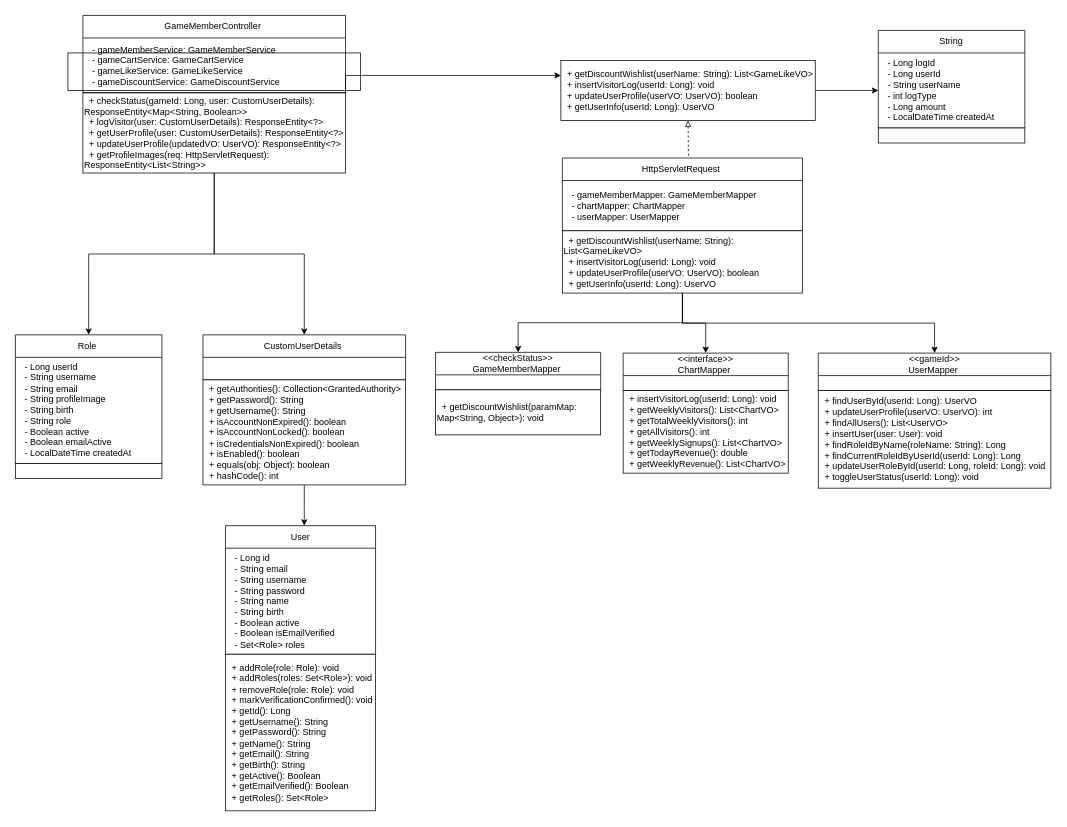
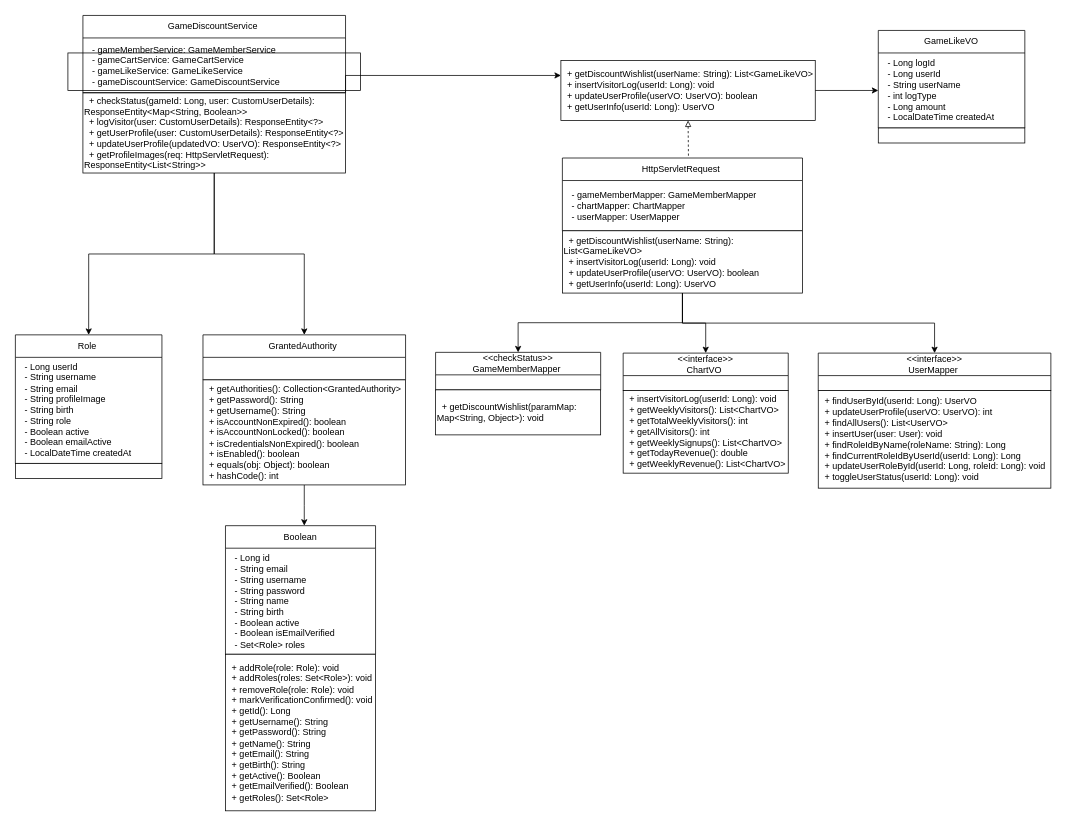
  <mxCell id="0" />
  <mxCell id="1" parent="0" />
  <mxCell id="2" value="" style="rounded=0;whiteSpace=wrap;html=1;strokeColor=light-dark(#000000,#FF2759);" vertex="1" parent="1"><mxGeometry x="90" y="70" width="390" height="50" as="geometry" /></mxCell>
  <mxCell id="3" value="" style="endArrow=classic;html=1;rounded=0;exitX=1;exitY=0;exitDx=0;exitDy=0;entryX=0;entryY=0.25;entryDx=0;entryDy=0;edgeStyle=orthogonalEdgeStyle;" edge="1" parent="1" source="10" target="8"><mxGeometry width="50" height="50" relative="1" as="geometry"><mxPoint x="299" y="253" as="sourcePoint" /><mxPoint x="819" y="353" as="targetPoint" /></mxGeometry></mxCell>
  <mxCell id="4" value="" style="endArrow=block;html=1;rounded=0;entryX=0.5;entryY=1;entryDx=0;entryDy=0;exitX=0.525;exitY=-0.031;exitDx=0;exitDy=0;dashed=1;endFill=0;exitPerimeter=0;" edge="1" parent="1" source="39" target="8"><mxGeometry width="50" height="50" relative="1" as="geometry"><mxPoint x="389" y="263" as="sourcePoint" /><mxPoint x="674" y="383" as="targetPoint" /></mxGeometry></mxCell>
  <mxCell id="5" style="edgeStyle=orthogonalEdgeStyle;rounded=0;orthogonalLoop=1;jettySize=auto;html=1;entryX=0.5;entryY=0;entryDx=0;entryDy=0;" edge="1" parent="1" source="40" target="14"><mxGeometry relative="1" as="geometry" /></mxCell>
  <mxCell id="6" style="edgeStyle=orthogonalEdgeStyle;rounded=0;orthogonalLoop=1;jettySize=auto;html=1;entryX=0.5;entryY=0;entryDx=0;entryDy=0;" edge="1" parent="1" source="40" target="17"><mxGeometry relative="1" as="geometry" /></mxCell>
  <mxCell id="7" value="" style="group" vertex="1" connectable="0" parent="1"><mxGeometry x="686" y="30" width="410" height="164.63" as="geometry" /></mxCell>
  <mxCell id="8" value="&lt;div&gt;&amp;nbsp; + getDiscountWishlist(userName: String): List&amp;lt;GameLikeVO&amp;gt;&lt;/div&gt;&lt;div&gt;&amp;nbsp; + insertVisitorLog(userId: Long): void&lt;/div&gt;&lt;div&gt;&amp;nbsp; + updateUserProfile(userVO: UserVO): boolean&lt;/div&gt;&lt;div&gt;&amp;nbsp; + getUserInfo(userId: Long): UserVO&lt;/div&gt;" style="rounded=0;whiteSpace=wrap;html=1;align=left;container=0;" vertex="1" parent="7"><mxGeometry x="61" y="50" width="339" height="80" as="geometry" /></mxCell>
  <mxCell id="9" value="" style="group" vertex="1" connectable="0" parent="1"><mxGeometry x="110" y="20" width="370" height="210" as="geometry" /></mxCell>
  <mxCell id="10" value="&lt;div&gt;&amp;nbsp; + checkStatus(gameId: Long, user: CustomUserDetails): ResponseEntity&amp;lt;Map&amp;lt;String, Boolean&amp;gt;&amp;gt;&lt;/div&gt;&lt;div&gt;&amp;nbsp; + logVisitor(user: CustomUserDetails): ResponseEntity&amp;lt;?&amp;gt;&lt;/div&gt;&lt;div&gt;&amp;nbsp; + getUserProfile(user: CustomUserDetails): ResponseEntity&amp;lt;?&amp;gt;&lt;/div&gt;&lt;div&gt;&amp;nbsp; + updateUserProfile(updatedVO: UserVO): ResponseEntity&amp;lt;?&amp;gt;&lt;/div&gt;&lt;div&gt;&amp;nbsp; + getProfileImages(req: HttpServletRequest): ResponseEntity&amp;lt;List&amp;lt;String&amp;gt;&amp;gt;&lt;/div&gt;" style="rounded=0;whiteSpace=wrap;html=1;align=left;container=0;" vertex="1" parent="9"><mxGeometry y="103.055" width="350" height="106.945" as="geometry" /></mxCell>
- <mxCell id="11" value="GameMemberController&amp;nbsp;" style="swimlane;fontStyle=0;childLayout=stackLayout;horizontal=1;startSize=30;horizontalStack=0;resizeParent=1;resizeParentMax=0;resizeLast=0;collapsible=1;marginBottom=0;whiteSpace=wrap;html=1;container=0;" vertex="1" parent="9"><mxGeometry width="350" height="103.055" as="geometry"><mxRectangle x="100" y="80" width="140" height="30" as="alternateBounds" /></mxGeometry></mxCell>
+ <mxCell id="11" value="GameDiscountService&amp;nbsp;" style="swimlane;fontStyle=0;childLayout=stackLayout;horizontal=1;startSize=30;horizontalStack=0;resizeParent=1;resizeParentMax=0;resizeLast=0;collapsible=1;marginBottom=0;whiteSpace=wrap;html=1;container=0;" vertex="1" parent="9"><mxGeometry width="350" height="103.055" as="geometry"><mxRectangle x="100" y="80" width="140" height="30" as="alternateBounds" /></mxGeometry></mxCell>
  <mxCell id="12" value="&lt;div&gt;&amp;nbsp; - gameMemberService: GameMemberService&lt;/div&gt;&lt;div&gt;&amp;nbsp; - gameCartService: GameCartService&lt;/div&gt;&lt;div&gt;&amp;nbsp; - gameLikeService: GameLikeService&lt;/div&gt;&lt;div&gt;&amp;nbsp; - gameDiscountService: GameDiscountService&lt;/div&gt;" style="text;strokeColor=none;fillColor=none;align=left;verticalAlign=middle;spacingLeft=4;spacingRight=4;overflow=hidden;points=[[0,0.5],[1,0.5]];portConstraint=eastwest;rotatable=0;whiteSpace=wrap;html=1;container=0;" vertex="1" parent="9"><mxGeometry y="35.103" width="350" height="64.371" as="geometry" /></mxCell>
  <mxCell id="13" value="" style="group" vertex="1" connectable="0" parent="1"><mxGeometry x="580" y="469" width="220" height="120" as="geometry" /></mxCell>
  <mxCell id="14" value="&lt;div&gt;&amp;lt;&amp;lt;checkStatus&amp;gt;&amp;gt;&lt;/div&gt;GameMemberMapper&amp;nbsp;" style="swimlane;fontStyle=0;childLayout=stackLayout;horizontal=1;startSize=30;horizontalStack=0;resizeParent=1;resizeParentMax=0;resizeLast=0;collapsible=1;marginBottom=0;whiteSpace=wrap;html=1;container=0;" vertex="1" parent="13"><mxGeometry width="220" height="50" as="geometry"><mxRectangle x="100" y="80" width="140" height="30" as="alternateBounds" /></mxGeometry></mxCell>
  <mxCell id="15" value="&amp;nbsp; + getDiscountWishlist(paramMap: Map&amp;lt;String, Object&amp;gt;): void" style="rounded=0;whiteSpace=wrap;html=1;align=left;container=0;" vertex="1" parent="13"><mxGeometry y="50" width="220" height="60" as="geometry" /></mxCell>
  <mxCell id="16" value="" style="group" vertex="1" connectable="0" parent="1"><mxGeometry x="830" y="470" width="300" height="220" as="geometry" /></mxCell>
- <mxCell id="17" value="&lt;div&gt;&amp;lt;&amp;lt;interface&amp;gt;&amp;gt;&lt;/div&gt;ChartMapper&amp;nbsp;" style="swimlane;fontStyle=0;childLayout=stackLayout;horizontal=1;startSize=30;horizontalStack=0;resizeParent=1;resizeParentMax=0;resizeLast=0;collapsible=1;marginBottom=0;whiteSpace=wrap;html=1;container=0;" vertex="1" parent="16"><mxGeometry width="220" height="50" as="geometry"><mxRectangle x="100" y="80" width="140" height="30" as="alternateBounds" /></mxGeometry></mxCell>
+ <mxCell id="17" value="&lt;div&gt;&amp;lt;&amp;lt;interface&amp;gt;&amp;gt;&lt;/div&gt;ChartVO&amp;nbsp;" style="swimlane;fontStyle=0;childLayout=stackLayout;horizontal=1;startSize=30;horizontalStack=0;resizeParent=1;resizeParentMax=0;resizeLast=0;collapsible=1;marginBottom=0;whiteSpace=wrap;html=1;container=0;" vertex="1" parent="16"><mxGeometry width="220" height="50" as="geometry"><mxRectangle x="100" y="80" width="140" height="30" as="alternateBounds" /></mxGeometry></mxCell>
  <mxCell id="18" value="&lt;div&gt;&amp;nbsp; + insertVisitorLog(userId: Long): void&lt;/div&gt;&lt;div&gt;&amp;nbsp; + getWeeklyVisitors(): List&amp;lt;ChartVO&amp;gt;&lt;/div&gt;&lt;div&gt;&amp;nbsp; + getTotalWeeklyVisitors(): int&lt;/div&gt;&lt;div&gt;&amp;nbsp; + getAllVisitors(): int&lt;/div&gt;&lt;div&gt;&amp;nbsp; + getWeeklySignups(): List&amp;lt;ChartVO&amp;gt;&lt;/div&gt;&lt;div&gt;&amp;nbsp; + getTodayRevenue(): double&lt;/div&gt;&lt;div&gt;&amp;nbsp; + getWeeklyRevenue(): List&amp;lt;ChartVO&amp;gt;&lt;/div&gt;" style="rounded=0;whiteSpace=wrap;html=1;align=left;container=0;" vertex="1" parent="16"><mxGeometry y="50" width="220" height="110" as="geometry" /></mxCell>
  <mxCell id="19" style="edgeStyle=orthogonalEdgeStyle;rounded=0;orthogonalLoop=1;jettySize=auto;html=1;entryX=0.5;entryY=0;entryDx=0;entryDy=0;" edge="1" parent="1" source="10" target="34"><mxGeometry relative="1" as="geometry" /></mxCell>
- <mxCell id="20" value="&lt;div&gt;&amp;lt;&amp;lt;gameId&amp;gt;&amp;gt;&lt;/div&gt;UserMapper&amp;nbsp;" style="swimlane;fontStyle=0;childLayout=stackLayout;horizontal=1;startSize=30;horizontalStack=0;resizeParent=1;resizeParentMax=0;resizeLast=0;collapsible=1;marginBottom=0;whiteSpace=wrap;html=1;container=0;" vertex="1" parent="1"><mxGeometry x="1090" y="470" width="310" height="50" as="geometry"><mxRectangle x="100" y="80" width="140" height="30" as="alternateBounds" /></mxGeometry></mxCell>
+ <mxCell id="20" value="&lt;div&gt;&amp;lt;&amp;lt;interface&amp;gt;&amp;gt;&lt;/div&gt;UserMapper&amp;nbsp;" style="swimlane;fontStyle=0;childLayout=stackLayout;horizontal=1;startSize=30;horizontalStack=0;resizeParent=1;resizeParentMax=0;resizeLast=0;collapsible=1;marginBottom=0;whiteSpace=wrap;html=1;container=0;" vertex="1" parent="1"><mxGeometry x="1090" y="470" width="310" height="50" as="geometry"><mxRectangle x="100" y="80" width="140" height="30" as="alternateBounds" /></mxGeometry></mxCell>
  <mxCell id="21" value="&lt;div&gt;&amp;nbsp; + findUserById(userId: Long): UserVO&lt;/div&gt;&lt;div&gt;&amp;nbsp; + updateUserProfile(userVO: UserVO): int&lt;/div&gt;&lt;div&gt;&amp;nbsp; + findAllUsers(): List&amp;lt;UserVO&amp;gt;&lt;/div&gt;&lt;div&gt;&amp;nbsp; + insertUser(user: User): void&lt;/div&gt;&lt;div&gt;&amp;nbsp; + findRoleIdByName(roleName: String): Long&lt;/div&gt;&lt;div&gt;&amp;nbsp; + findCurrentRoleIdByUserId(userId: Long): Long&lt;/div&gt;&lt;div&gt;&amp;nbsp; + updateUserRoleById(userId: Long, roleId: Long): void&lt;/div&gt;&lt;div&gt;&amp;nbsp; + toggleUserStatus(userId: Long): void&lt;/div&gt;" style="rounded=0;whiteSpace=wrap;html=1;align=left;container=0;" vertex="1" parent="1"><mxGeometry x="1090" y="520" width="310" height="130" as="geometry" /></mxCell>
  <mxCell id="22" value="" style="group" vertex="1" connectable="0" parent="1"><mxGeometry x="270" y="445.68" width="270" height="200" as="geometry" /></mxCell>
- <mxCell id="23" value="CustomUserDetails&amp;nbsp;" style="swimlane;fontStyle=0;childLayout=stackLayout;horizontal=1;startSize=30;horizontalStack=0;resizeParent=1;resizeParentMax=0;resizeLast=0;collapsible=1;marginBottom=0;whiteSpace=wrap;html=1;container=0;" vertex="1" parent="22"><mxGeometry width="270" height="60" as="geometry"><mxRectangle x="100" y="80" width="140" height="30" as="alternateBounds" /></mxGeometry></mxCell>
+ <mxCell id="23" value="GrantedAuthority&amp;nbsp;" style="swimlane;fontStyle=0;childLayout=stackLayout;horizontal=1;startSize=30;horizontalStack=0;resizeParent=1;resizeParentMax=0;resizeLast=0;collapsible=1;marginBottom=0;whiteSpace=wrap;html=1;container=0;" vertex="1" parent="22"><mxGeometry width="270" height="60" as="geometry"><mxRectangle x="100" y="80" width="140" height="30" as="alternateBounds" /></mxGeometry></mxCell>
  <mxCell id="24" style="edgeStyle=orthogonalEdgeStyle;rounded=0;orthogonalLoop=1;jettySize=auto;html=1;" edge="1" parent="22" source="25"><mxGeometry relative="1" as="geometry"><mxPoint x="135" y="254.32" as="targetPoint" /></mxGeometry></mxCell>
  <mxCell id="25" value="&lt;div&gt;&amp;nbsp; + getAuthorities(): Collection&amp;lt;GrantedAuthority&amp;gt;&lt;/div&gt;&lt;div&gt;&amp;nbsp; + getPassword(): String&lt;/div&gt;&lt;div&gt;&amp;nbsp; + getUsername(): String&lt;/div&gt;&lt;div&gt;&amp;nbsp; + isAccountNonExpired(): boolean&lt;/div&gt;&lt;div&gt;&amp;nbsp; + isAccountNonLocked(): boolean&lt;/div&gt;&lt;div&gt;&amp;nbsp; + isCredentialsNonExpired(): boolean&lt;/div&gt;&lt;div&gt;&amp;nbsp; + isEnabled(): boolean&lt;/div&gt;&lt;div&gt;&amp;nbsp; + equals(obj: Object): boolean&lt;/div&gt;&lt;div&gt;&amp;nbsp; + hashCode(): int&lt;/div&gt;" style="rounded=0;whiteSpace=wrap;html=1;align=left;container=0;" vertex="1" parent="22"><mxGeometry y="60" width="270" height="140" as="geometry" /></mxCell>
  <mxCell id="26" value="" style="group" vertex="1" connectable="0" parent="1"><mxGeometry x="1170" y="40" width="195.31" height="150" as="geometry" /></mxCell>
- <mxCell id="27" value="String" style="swimlane;fontStyle=0;childLayout=stackLayout;horizontal=1;startSize=30;horizontalStack=0;resizeParent=1;resizeParentMax=0;resizeLast=0;collapsible=1;marginBottom=0;whiteSpace=wrap;html=1;container=0;" vertex="1" parent="26"><mxGeometry width="195.31" height="130" as="geometry"><mxRectangle x="100" y="80" width="140" height="30" as="alternateBounds" /></mxGeometry></mxCell>
+ <mxCell id="27" value="GameLikeVO" style="swimlane;fontStyle=0;childLayout=stackLayout;horizontal=1;startSize=30;horizontalStack=0;resizeParent=1;resizeParentMax=0;resizeLast=0;collapsible=1;marginBottom=0;whiteSpace=wrap;html=1;container=0;" vertex="1" parent="26"><mxGeometry width="195.31" height="130" as="geometry"><mxRectangle x="100" y="80" width="140" height="30" as="alternateBounds" /></mxGeometry></mxCell>
  <mxCell id="28" value="&lt;div&gt;&amp;nbsp; - Long logId&lt;/div&gt;&lt;div&gt;&amp;nbsp; - Long userId&lt;/div&gt;&lt;div&gt;&amp;nbsp; - String userName&lt;/div&gt;&lt;div&gt;&amp;nbsp; - int logType&lt;/div&gt;&lt;div&gt;&amp;nbsp; - Long amount&lt;/div&gt;&lt;div&gt;&amp;nbsp; - LocalDateTime createdAt&lt;/div&gt;" style="text;strokeColor=none;fillColor=none;align=left;verticalAlign=middle;spacingLeft=4;spacingRight=4;overflow=hidden;points=[[0,0.5],[1,0.5]];portConstraint=eastwest;rotatable=0;whiteSpace=wrap;html=1;container=0;" vertex="1" parent="26"><mxGeometry y="30" width="195.31" height="100" as="geometry" /></mxCell>
  <mxCell id="29" value="" style="rounded=0;whiteSpace=wrap;html=1;align=left;container=0;" vertex="1" parent="26"><mxGeometry y="130" width="195.31" height="20" as="geometry" /></mxCell>
  <mxCell id="30" value="" style="group" vertex="1" connectable="0" parent="1"><mxGeometry x="300" y="700" width="200" height="380" as="geometry" /></mxCell>
- <mxCell id="31" value="User" style="swimlane;fontStyle=0;childLayout=stackLayout;horizontal=1;startSize=30;horizontalStack=0;resizeParent=1;resizeParentMax=0;resizeLast=0;collapsible=1;marginBottom=0;whiteSpace=wrap;html=1;container=0;" vertex="1" parent="30"><mxGeometry width="200" height="171.36" as="geometry"><mxRectangle x="100" y="80" width="140" height="30" as="alternateBounds" /></mxGeometry></mxCell>
+ <mxCell id="31" value="Boolean" style="swimlane;fontStyle=0;childLayout=stackLayout;horizontal=1;startSize=30;horizontalStack=0;resizeParent=1;resizeParentMax=0;resizeLast=0;collapsible=1;marginBottom=0;whiteSpace=wrap;html=1;container=0;" vertex="1" parent="30"><mxGeometry width="200" height="171.36" as="geometry"><mxRectangle x="100" y="80" width="140" height="30" as="alternateBounds" /></mxGeometry></mxCell>
  <mxCell id="32" value="&lt;div&gt;&amp;nbsp; - Long id&lt;/div&gt;&lt;div&gt;&amp;nbsp; - String email&lt;/div&gt;&lt;div&gt;&amp;nbsp; - String username&lt;/div&gt;&lt;div&gt;&amp;nbsp; - String password&lt;/div&gt;&lt;div&gt;&amp;nbsp; - String name&lt;/div&gt;&lt;div&gt;&amp;nbsp; - String birth&lt;/div&gt;&lt;div&gt;&amp;nbsp; - Boolean active&lt;/div&gt;&lt;div&gt;&amp;nbsp; - Boolean isEmailVerified&lt;/div&gt;&lt;div&gt;&amp;nbsp; - Set&amp;lt;Role&amp;gt; roles&lt;/div&gt;" style="text;strokeColor=none;fillColor=none;align=left;verticalAlign=middle;spacingLeft=4;spacingRight=4;overflow=hidden;points=[[0,0.5],[1,0.5]];portConstraint=eastwest;rotatable=0;whiteSpace=wrap;html=1;container=0;" vertex="1" parent="30"><mxGeometry y="30" width="190" height="141.36" as="geometry" /></mxCell>
  <mxCell id="33" value="&lt;div&gt;&amp;nbsp; + addRole(role: Role): void&lt;/div&gt;&lt;div&gt;&amp;nbsp; + addRoles(roles: Set&amp;lt;Role&amp;gt;): void&lt;/div&gt;&lt;div&gt;&amp;nbsp; + removeRole(role: Role): void&lt;/div&gt;&lt;div&gt;&amp;nbsp; + markVerificationConfirmed(): void&lt;/div&gt;&lt;div&gt;&amp;nbsp; + getId(): Long&lt;/div&gt;&lt;div&gt;&amp;nbsp; + getUsername(): String&lt;/div&gt;&lt;div&gt;&amp;nbsp; + getPassword(): String&lt;/div&gt;&lt;div&gt;&amp;nbsp; + getName(): String&lt;/div&gt;&lt;div&gt;&amp;nbsp; + getEmail(): String&lt;/div&gt;&lt;div&gt;&amp;nbsp; + getBirth(): String&lt;/div&gt;&lt;div&gt;&amp;nbsp; + getActive(): Boolean&lt;/div&gt;&lt;div&gt;&amp;nbsp; + getEmailVerified(): Boolean&lt;/div&gt;&lt;div&gt;&amp;nbsp; + getRoles(): Set&amp;lt;Role&amp;gt;&lt;/div&gt;" style="rounded=0;whiteSpace=wrap;html=1;align=left;container=0;" vertex="1" parent="30"><mxGeometry y="171.36" width="200" height="208.64" as="geometry" /></mxCell>
  <mxCell id="34" value="Role&amp;nbsp;" style="swimlane;fontStyle=0;childLayout=stackLayout;horizontal=1;startSize=30;horizontalStack=0;resizeParent=1;resizeParentMax=0;resizeLast=0;collapsible=1;marginBottom=0;whiteSpace=wrap;html=1;container=0;" vertex="1" parent="1"><mxGeometry x="20" y="445.68" width="195.31" height="171.36" as="geometry"><mxRectangle x="100" y="80" width="140" height="30" as="alternateBounds" /></mxGeometry></mxCell>
  <mxCell id="35" value="&lt;div&gt;&amp;nbsp; - Long userId&lt;/div&gt;&lt;div&gt;&amp;nbsp; - String username&lt;/div&gt;&lt;div&gt;&amp;nbsp; - String email&lt;/div&gt;&lt;div&gt;&amp;nbsp; - String profileImage&lt;/div&gt;&lt;div&gt;&amp;nbsp; - String birth&lt;/div&gt;&lt;div&gt;&amp;nbsp; - String role&lt;/div&gt;&lt;div&gt;&amp;nbsp; - Boolean active&lt;/div&gt;&lt;div&gt;&amp;nbsp; - Boolean emailActive&lt;/div&gt;&lt;div&gt;&amp;nbsp; - LocalDateTime createdAt&lt;/div&gt;" style="text;strokeColor=none;fillColor=none;align=left;verticalAlign=middle;spacingLeft=4;spacingRight=4;overflow=hidden;points=[[0,0.5],[1,0.5]];portConstraint=eastwest;rotatable=0;whiteSpace=wrap;html=1;container=0;" vertex="1" parent="1"><mxGeometry x="20" y="475.68" width="195.31" height="141.36" as="geometry" /></mxCell>
  <mxCell id="36" value="" style="rounded=0;whiteSpace=wrap;html=1;align=left;container=0;" vertex="1" parent="1"><mxGeometry x="20" y="617.04" width="195.31" height="20" as="geometry" /></mxCell>
  <mxCell id="37" style="edgeStyle=orthogonalEdgeStyle;rounded=0;orthogonalLoop=1;jettySize=auto;html=1;" edge="1" parent="1" source="10" target="23"><mxGeometry relative="1" as="geometry" /></mxCell>
  <mxCell id="38" value="" style="group" vertex="1" connectable="0" parent="1"><mxGeometry x="749" y="210" width="320" height="180" as="geometry" /></mxCell>
  <mxCell id="39" value="HttpServletRequest&amp;nbsp;" style="swimlane;fontStyle=0;childLayout=stackLayout;horizontal=1;startSize=30;horizontalStack=0;resizeParent=1;resizeParentMax=0;resizeLast=0;collapsible=1;marginBottom=0;whiteSpace=wrap;html=1;container=0;" vertex="1" parent="38"><mxGeometry width="320" height="97" as="geometry"><mxRectangle x="100" y="80" width="140" height="30" as="alternateBounds" /></mxGeometry></mxCell>
  <mxCell id="40" value="&lt;div&gt;&lt;span style=&quot;background-color: transparent; color: light-dark(rgb(0, 0, 0), rgb(255, 255, 255));&quot;&gt;&amp;nbsp; + getDiscountWishlist(userName: String): List&amp;lt;GameLikeVO&amp;gt;&lt;/span&gt;&lt;/div&gt;&lt;div&gt;&amp;nbsp; + insertVisitorLog(userId: Long): void&lt;/div&gt;&lt;div&gt;&amp;nbsp; + updateUserProfile(userVO: UserVO): boolean&lt;/div&gt;&lt;div&gt;&amp;nbsp; + getUserInfo(userId: Long): UserVO&lt;/div&gt;" style="rounded=0;whiteSpace=wrap;html=1;align=left;container=0;" vertex="1" parent="38"><mxGeometry y="97" width="320" height="83" as="geometry" /></mxCell>
  <mxCell id="41" value="&lt;div&gt;&amp;nbsp; - gameMemberMapper: GameMemberMapper&lt;/div&gt;&lt;div&gt;&amp;nbsp; - chartMapper: ChartMapper&lt;/div&gt;&lt;div&gt;&amp;nbsp; - userMapper: UserMapper&lt;/div&gt;" style="text;strokeColor=none;fillColor=none;align=left;verticalAlign=middle;spacingLeft=4;spacingRight=4;overflow=hidden;points=[[0,0.5],[1,0.5]];portConstraint=eastwest;rotatable=0;whiteSpace=wrap;html=1;container=0;" vertex="1" parent="38"><mxGeometry y="30" width="320" height="67" as="geometry" /></mxCell>
  <mxCell id="42" style="edgeStyle=orthogonalEdgeStyle;rounded=0;orthogonalLoop=1;jettySize=auto;html=1;entryX=0.5;entryY=0;entryDx=0;entryDy=0;exitX=0.5;exitY=1;exitDx=0;exitDy=0;" edge="1" parent="1" source="40" target="20"><mxGeometry relative="1" as="geometry" /></mxCell>
  <mxCell id="43" value="" style="edgeStyle=orthogonalEdgeStyle;rounded=0;orthogonalLoop=1;jettySize=auto;html=1;entryX=0;entryY=0.5;entryDx=0;entryDy=0;" edge="1" parent="1" source="8" target="28"><mxGeometry relative="1" as="geometry" /></mxCell>
